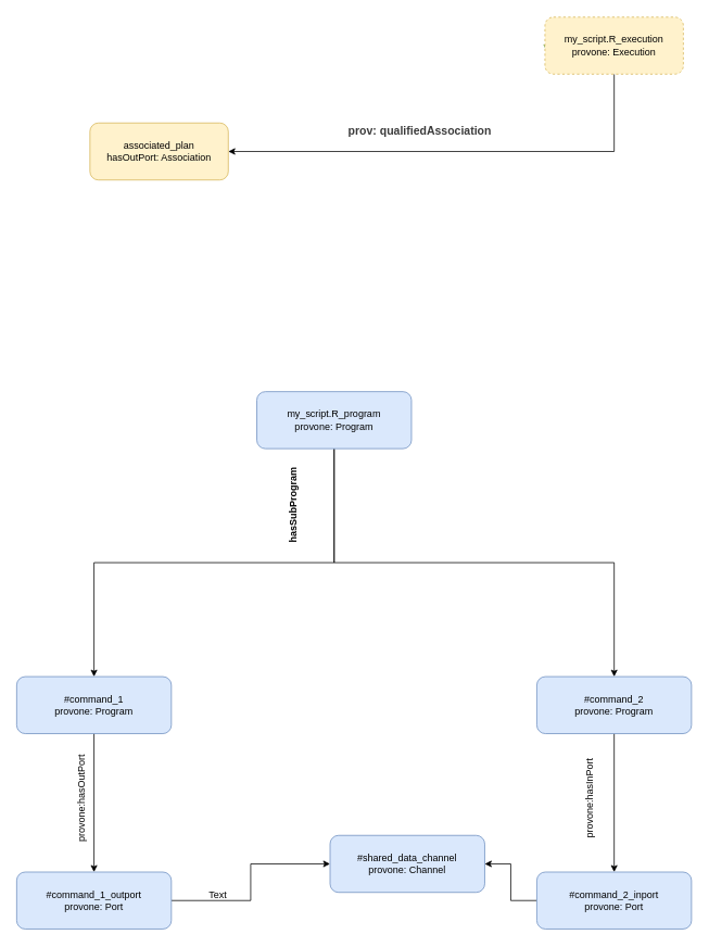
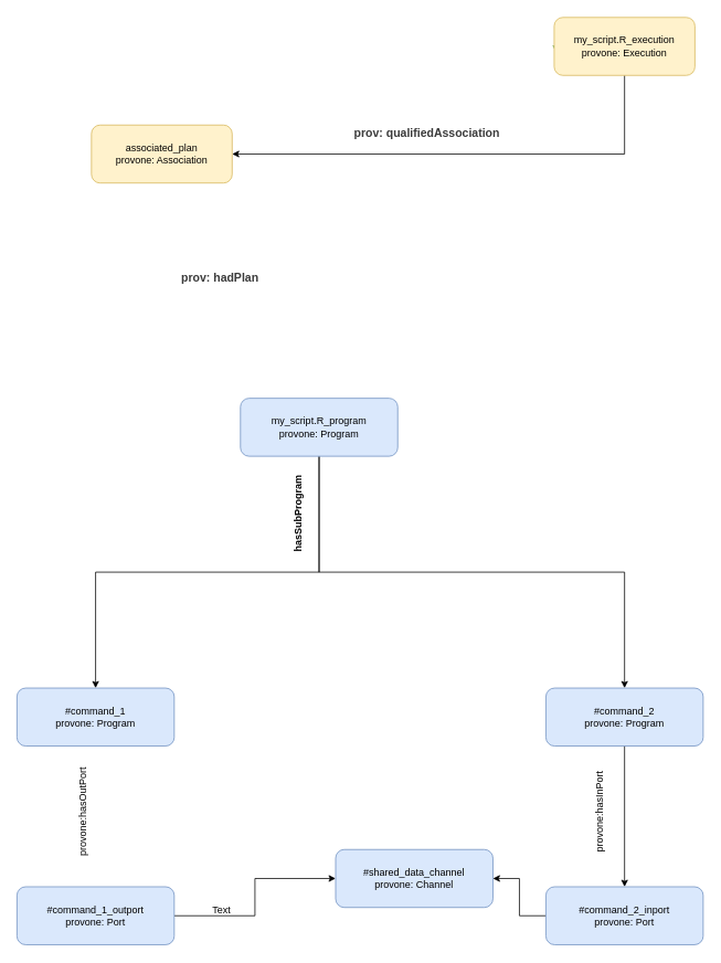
  <mxCell id="0" />
  <mxCell id="1" parent="0" />
  <mxCell id="2" style="edgeStyle=orthogonalEdgeStyle;rounded=0;orthogonalLoop=1;jettySize=auto;html=1;exitX=0;exitY=0.5;exitDx=0;exitDy=0;entryX=0.012;entryY=0.6;entryDx=0;entryDy=0;strokeColor=#82B366;entryPerimeter=0;" parent="1" source="4" target="4" edge="1"><mxGeometry relative="1" as="geometry" /></mxCell>
  <mxCell id="3" style="edgeStyle=orthogonalEdgeStyle;rounded=0;orthogonalLoop=1;jettySize=auto;html=1;exitX=0.5;exitY=1;exitDx=0;exitDy=0;entryX=1;entryY=0.5;entryDx=0;entryDy=0;" parent="1" source="4" target="5" edge="1"><mxGeometry relative="1" as="geometry" /></mxCell>
- <mxCell id="4" value="&lt;div&gt;my_script.R_execution&lt;/div&gt;&lt;div&gt;provone: Execution&lt;br&gt;&lt;/div&gt;" style="rounded=1;whiteSpace=wrap;html=1;fontSize=12;glass=0;strokeWidth=1;shadow=0;fillColor=#fff2cc;strokeColor=#d6b656;dashed=1;" parent="1" vertex="1"><mxGeometry x="669" y="20" width="170" height="70" as="geometry" /></mxCell>
- <mxCell id="5" value="&lt;div&gt;associated_plan&lt;/div&gt;&lt;div&gt;hasOutPort: Association&lt;/div&gt;" style="rounded=1;whiteSpace=wrap;html=1;fontSize=12;glass=0;strokeWidth=1;shadow=0;fillColor=#fff2cc;strokeColor=#d6b656;" parent="1" vertex="1"><mxGeometry x="110" y="150" width="170" height="70" as="geometry" /></mxCell>
+ <mxCell id="4" value="&lt;div&gt;my_script.R_execution&lt;/div&gt;&lt;div&gt;provone: Execution&lt;br&gt;&lt;/div&gt;" style="rounded=1;whiteSpace=wrap;html=1;fontSize=12;glass=0;strokeWidth=1;shadow=0;fillColor=#fff2cc;strokeColor=#d6b656;" parent="1" vertex="1"><mxGeometry x="669" y="20" width="170" height="70" as="geometry" /></mxCell>
+ <mxCell id="5" value="&lt;div&gt;associated_plan&lt;/div&gt;&lt;div&gt;provone: Association&lt;/div&gt;" style="rounded=1;whiteSpace=wrap;html=1;fontSize=12;glass=0;strokeWidth=1;shadow=0;fillColor=#fff2cc;strokeColor=#d6b656;" parent="1" vertex="1"><mxGeometry x="110" y="150" width="170" height="70" as="geometry" /></mxCell>
  <mxCell id="6" style="edgeStyle=orthogonalEdgeStyle;rounded=0;orthogonalLoop=1;jettySize=auto;html=1;exitX=0.5;exitY=1;exitDx=0;exitDy=0;" edge="1" parent="1" source="8" target="17"><mxGeometry relative="1" as="geometry" /></mxCell>
  <mxCell id="7" style="edgeStyle=orthogonalEdgeStyle;rounded=0;orthogonalLoop=1;jettySize=auto;html=1;exitX=0.5;exitY=1;exitDx=0;exitDy=0;" edge="1" parent="1" source="8" target="10"><mxGeometry relative="1" as="geometry" /></mxCell>
- <mxCell id="8" value="my_script.R&lt;span&gt;_program&lt;/span&gt;&lt;br&gt;&lt;div&gt;&lt;span&gt;provone: Program&lt;/span&gt;&lt;br&gt;&lt;/div&gt;" style="rounded=1;whiteSpace=wrap;html=1;fontSize=12;glass=0;strokeWidth=1;shadow=0;fillColor=#dae8fc;strokeColor=#6c8ebf;" parent="1" vertex="1"><mxGeometry x="315" y="480" width="190" height="70" as="geometry" /></mxCell>
+ <mxCell id="8" value="my_script.R&lt;span&gt;_program&lt;/span&gt;&lt;br&gt;&lt;div&gt;&lt;span&gt;provone: Program&lt;/span&gt;&lt;br&gt;&lt;/div&gt;" style="rounded=1;whiteSpace=wrap;html=1;fontSize=12;glass=0;strokeWidth=1;shadow=0;fillColor=#dae8fc;strokeColor=#6c8ebf;" parent="1" vertex="1"><mxGeometry x="290" y="480" width="190" height="70" as="geometry" /></mxCell>
  <mxCell id="9" value="" style="edgeStyle=orthogonalEdgeStyle;rounded=0;orthogonalLoop=1;jettySize=auto;html=1;" edge="1" parent="1" source="10" target="12"><mxGeometry relative="1" as="geometry" /></mxCell>
  <mxCell id="10" value="&lt;div&gt;&lt;span&gt;#command_2&lt;br&gt;provone: Program&lt;/span&gt;&lt;br&gt;&lt;/div&gt;" style="rounded=1;whiteSpace=wrap;html=1;fontSize=12;glass=0;strokeWidth=1;shadow=0;fillColor=#dae8fc;strokeColor=#6c8ebf;" parent="1" vertex="1"><mxGeometry x="659" y="830" width="190" height="70" as="geometry" /></mxCell>
  <mxCell id="11" style="edgeStyle=orthogonalEdgeStyle;rounded=0;orthogonalLoop=1;jettySize=auto;html=1;exitX=0;exitY=0.5;exitDx=0;exitDy=0;entryX=1;entryY=0.5;entryDx=0;entryDy=0;" edge="1" parent="1" source="12" target="20"><mxGeometry relative="1" as="geometry" /></mxCell>
  <mxCell id="12" value="&lt;div&gt;&lt;span&gt;#command_2_inport&lt;br&gt;provone: Port&lt;/span&gt;&lt;br&gt;&lt;/div&gt;" style="rounded=1;whiteSpace=wrap;html=1;fontSize=12;glass=0;strokeWidth=1;shadow=0;fillColor=#dae8fc;strokeColor=#6c8ebf;" vertex="1" parent="1"><mxGeometry x="659" y="1070" width="190" height="70" as="geometry" /></mxCell>
  <mxCell id="13" value="&lt;font style=&quot;font-size: 14px&quot; color=&quot;#3b3b3b&quot;&gt;&lt;b&gt;prov: qualifiedAssociation&lt;/b&gt;&lt;/font&gt;" style="text;html=1;align=center;verticalAlign=middle;resizable=0;points=[];autosize=1;" parent="1" vertex="1"><mxGeometry x="420" y="150" width="190" height="20" as="geometry" /></mxCell>
+ <mxCell id="14" value="&lt;b&gt;&lt;font style=&quot;font-size: 14px&quot; color=&quot;#3b3b3b&quot;&gt;prov: hadPlan&lt;/font&gt;&lt;/b&gt;" style="text;html=1;align=center;verticalAlign=middle;resizable=0;points=[];autosize=1;" parent="1" vertex="1"><mxGeometry x="210" y="325" width="110" height="20" as="geometry" /></mxCell>
  <mxCell id="15" value="hasSubProgram" style="text;html=1;align=center;verticalAlign=middle;resizable=0;points=[];autosize=1;rotation=-90;fontStyle=1" parent="1" vertex="1"><mxGeometry x="305" y="610" width="110" height="20" as="geometry" /></mxCell>
- <mxCell id="16" value="" style="edgeStyle=orthogonalEdgeStyle;rounded=0;orthogonalLoop=1;jettySize=auto;html=1;" edge="1" parent="1" source="17" target="19"><mxGeometry relative="1" as="geometry" /></mxCell>
  <mxCell id="17" value="&lt;div&gt;&lt;span&gt;#command_1&lt;br&gt;provone: Program&lt;/span&gt;&lt;br&gt;&lt;/div&gt;" style="rounded=1;whiteSpace=wrap;html=1;fontSize=12;glass=0;strokeWidth=1;shadow=0;fillColor=#dae8fc;strokeColor=#6c8ebf;" vertex="1" parent="1"><mxGeometry x="20" y="830" width="190" height="70" as="geometry" /></mxCell>
  <mxCell id="18" value="" style="edgeStyle=orthogonalEdgeStyle;rounded=0;orthogonalLoop=1;jettySize=auto;html=1;" edge="1" parent="1" source="19" target="20"><mxGeometry relative="1" as="geometry" /></mxCell>
  <mxCell id="19" value="&lt;div&gt;&lt;span&gt;#command_1_outport&lt;br&gt;provone: Port&lt;/span&gt;&lt;br&gt;&lt;/div&gt;" style="rounded=1;whiteSpace=wrap;html=1;fontSize=12;glass=0;strokeWidth=1;shadow=0;fillColor=#dae8fc;strokeColor=#6c8ebf;" vertex="1" parent="1"><mxGeometry x="20" y="1070" width="190" height="70" as="geometry" /></mxCell>
  <mxCell id="20" value="&lt;div&gt;&lt;span&gt;#shared_data_channel&lt;br&gt;provone: Channel&lt;/span&gt;&lt;br&gt;&lt;/div&gt;" style="rounded=1;whiteSpace=wrap;html=1;fontSize=12;glass=0;strokeWidth=1;shadow=0;fillColor=#dae8fc;strokeColor=#6c8ebf;" vertex="1" parent="1"><mxGeometry x="405" y="1025" width="190" height="70" as="geometry" /></mxCell>
  <mxCell id="21" value="provone:hasOutPort" style="text;html=1;align=center;verticalAlign=middle;resizable=0;points=[];autosize=1;rotation=-90;" vertex="1" parent="1"><mxGeometry x="40" y="970" width="120" height="20" as="geometry" /></mxCell>
  <mxCell id="22" value="provone:hasInPort" style="text;html=1;align=center;verticalAlign=middle;resizable=0;points=[];autosize=1;rotation=-90;" vertex="1" parent="1"><mxGeometry x="669" y="970" width="110" height="20" as="geometry" /></mxCell>
  <mxCell id="23" value="Text" style="text;html=1;align=center;verticalAlign=middle;resizable=0;points=[];autosize=1;" vertex="1" parent="1"><mxGeometry x="247" y="1088" width="40" height="20" as="geometry" /></mxCell>
